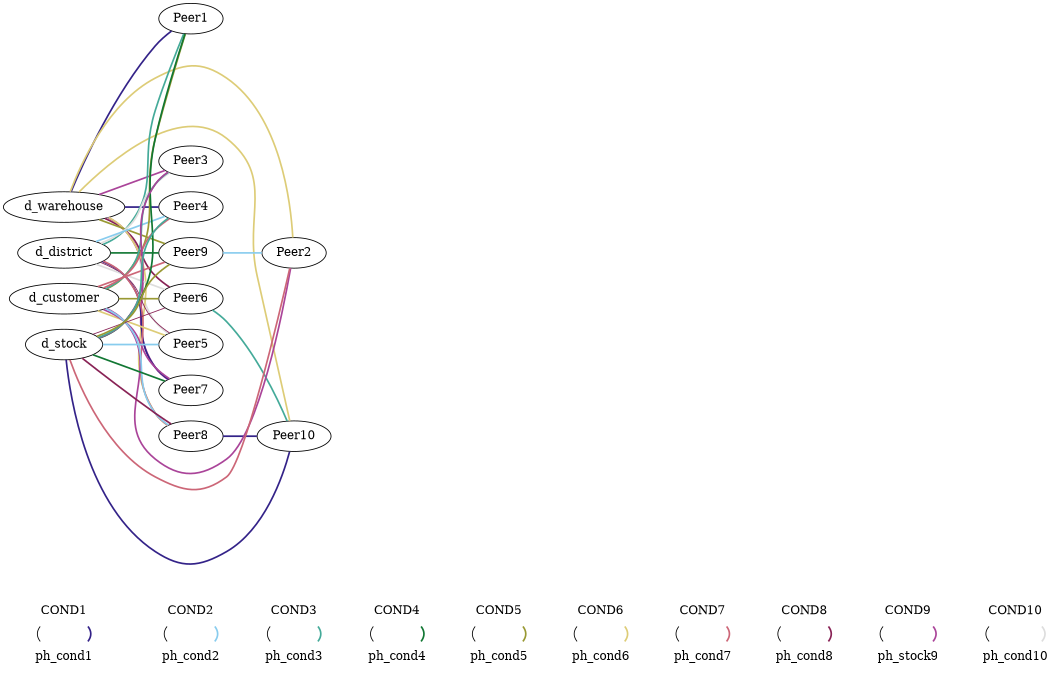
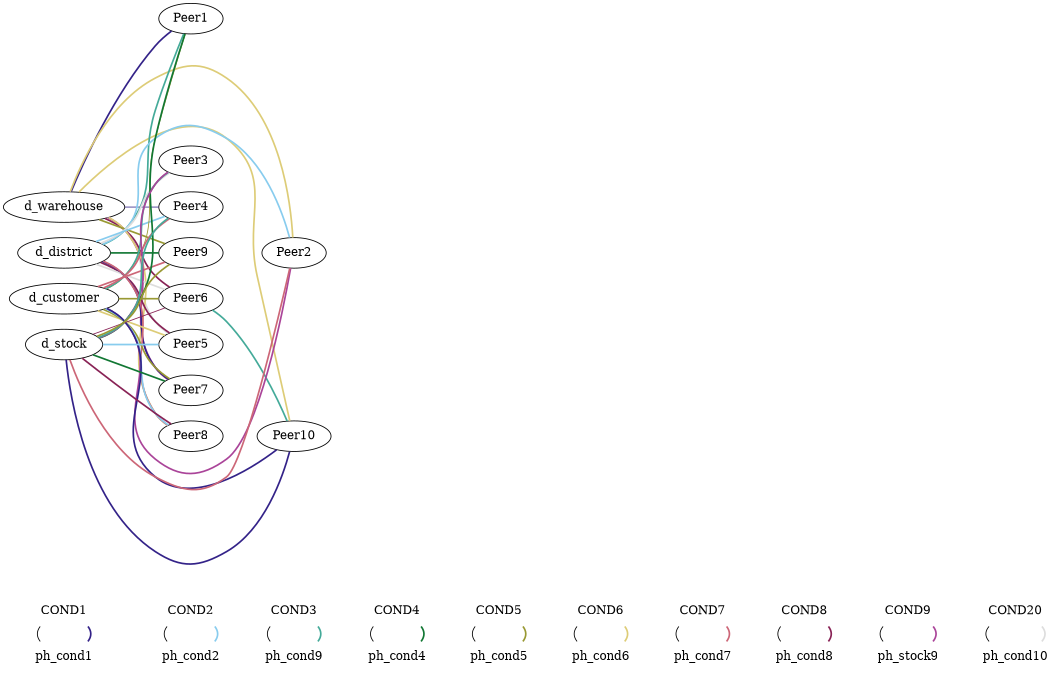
  graph {
    rankdir=LR
    node [shape=plaintext]
    edge [style=bold]
    n1 [label=COND1]
    ph_cond1
    n3 [label=COND2]
    ph_cond2
    n5 [label=COND3]
-   ph_cond3
+   ph_cond3 [label=ph_cond9]
    n7 [label=COND4]
    ph_cond4
    n9 [label=COND5]
    ph_cond5
    n11 [label=COND6]
    ph_cond6
    n13 [label=COND7]
    ph_cond7
    n15 [label=COND8]
    ph_cond8
    n17 [label=COND9]
    n18 [label=ph_stock9]
-   n19 [label=COND10]
+   n19 [label=COND20]
    ph_cond10
    d_warehouse [shape=""]
    Peer1 [shape=""]
    Peer2 [shape=""]
    Peer3 [shape=""]
    Peer4 [shape=""]
    Peer5 [shape=""]
    Peer6 [shape=""]
    Peer7 [shape=""]
    Peer8 [shape=""]
    Peer9 [shape=""]
    Peer10 [shape=""]
    d_district [shape=""]
    d_customer [shape=""]
    d_stock [shape=""]
    subgraph sub_1 {
      rank=same
      n1
      ph_cond1
    }
    subgraph sub_2 {
      rank=same
      n3
      ph_cond2
    }
    subgraph sub_3 {
      rank=same
      n5
      ph_cond3
    }
    subgraph sub_4 {
      rank=same
      n7
      ph_cond4
    }
    subgraph sub_5 {
      rank=same
      n9
      ph_cond5
    }
    subgraph sub_6 {
      rank=same
      n11
      ph_cond6
    }
    subgraph sub_7 {
      rank=same
      n13
      ph_cond7
    }
    subgraph sub_8 {
      rank=same
      n15
      ph_cond8
    }
    subgraph sub_9 {
      rank=same
      n17
      n18
    }
    subgraph sub_10 {
      rank=same
      n19
      ph_cond10
    }
    n1 -- ph_cond1 [color="#332288"]
    n1 -- ph_cond1 [style=""]
    n1 -- n3 [style=invis]
    n3 -- ph_cond2 [color="#88CCEE"]
    n3 -- ph_cond2 [style=""]
    n3 -- n5 [style=invis]
    n5 -- ph_cond3 [color="#44AA99"]
    n5 -- ph_cond3 [style=""]
    n5 -- n7 [style=invis]
    n7 -- ph_cond4 [color="#117733"]
    n7 -- ph_cond4 [style=""]
    n7 -- n9 [style=invis]
    n9 -- ph_cond5 [color="#999933"]
    n9 -- ph_cond5 [style=""]
    n9 -- n11 [style=invis]
    n11 -- ph_cond6 [color="#DDCC77"]
    n11 -- ph_cond6 [style=""]
    n11 -- n13 [style=invis]
    n13 -- ph_cond7 [color="#CC6677"]
    n13 -- ph_cond7 [style=""]
    n13 -- n15 [style=invis]
    n15 -- ph_cond8 [color="#882255"]
    n15 -- ph_cond8 [style=""]
    n15 -- n17 [style=invis]
    n17 -- n18 [color="#AA4499"]
    n17 -- n18 [style=""]
    n17 -- n19 [style=invis]
    n19 -- ph_cond10 [color="#DDDDDD"]
    n19 -- ph_cond10 [style=""]
    d_warehouse -- Peer1 [color="#332288"]
    d_warehouse -- Peer2 [color="#DDCC77"]
-   d_warehouse -- Peer3 [color="#AA4499"]
-   d_warehouse -- Peer4 [color="#332288"]
+   d_warehouse -- Peer4 [color="#332288" style=solid]
    d_warehouse -- Peer5 [color="#DDDDDD"]
    d_warehouse -- Peer6 [color="#882255"]
    d_warehouse -- Peer7 [color="#AA4499"]
    d_warehouse -- Peer8 [color="#DDCC77"]
    d_warehouse -- Peer9 [color="#999933"]
    d_warehouse -- Peer10 [color="#DDCC77"]
    Peer6 -- Peer10 [color="#44AA99"]
    d_district -- Peer1 [color="#44AA99"]
-   Peer9 -- Peer2 [color="#88CCEE"]
+   d_district -- Peer2 [color="#88CCEE"]
    d_district -- Peer3 [color="#DDDDDD"]
    d_district -- Peer4 [color="#88CCEE"]
-   d_district -- Peer5 [color="#882255" style=solid]
+   d_district -- Peer5 [color="#882255"]
    d_district -- Peer6 [color="#DDDDDD"]
    d_district -- Peer7 [color="#332288"]
    d_district -- Peer8 [color="#CC6677"]
    d_district -- Peer9 [color="#117733"]
-   d_customer -- Peer1 [color="#999933"]
+   d_customer -- Peer1 [color="#999933" style=solid]
    d_customer -- Peer2 [color="#AA4499"]
    d_customer -- Peer3 [color="#44AA99"]
    d_customer -- Peer4 [color="#CC6677"]
    d_customer -- Peer5 [color="#DDCC77"]
    d_customer -- Peer6 [color="#999933"]
-   d_customer -- Peer7 [color="#AA4499"]
+   d_customer -- Peer7 [color="#999933"]
    d_customer -- Peer8 [color="#88CCEE"]
    d_customer -- Peer9 [color="#CC6677"]
-   Peer8 -- Peer10 [color="#332288"]
+   d_customer -- Peer10 [color="#332288"]
    d_stock -- Peer1 [color="#117733"]
    d_stock -- Peer2 [color="#CC6677"]
    d_stock -- Peer3 [color="#AA4499"]
    d_stock -- Peer4 [color="#44AA99"]
    d_stock -- Peer5 [color="#88CCEE"]
    d_stock -- Peer6 [color="#882255" style=solid]
    d_stock -- Peer7 [color="#117733"]
    d_stock -- Peer8 [color="#882255"]
    d_stock -- Peer9 [color="#999933"]
    d_stock -- Peer10 [color="#332288"]
  }
